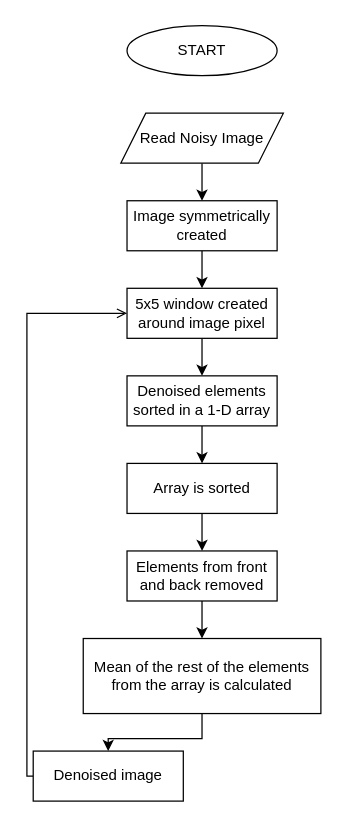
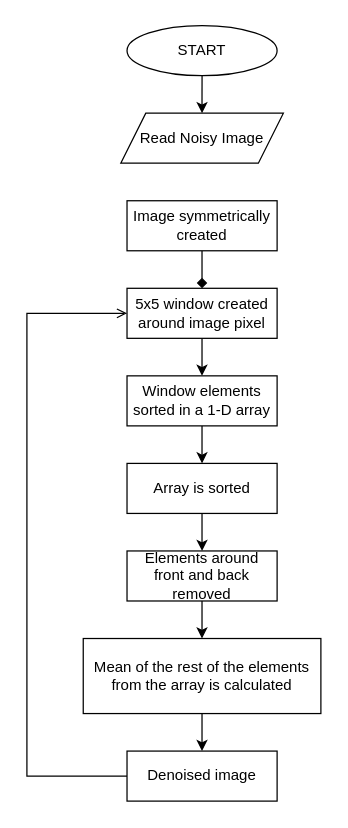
  <mxCell id="0" />
  <mxCell id="1" parent="0" />
+ <mxCell id="2" value="" style="edgeStyle=orthogonalEdgeStyle;rounded=0;orthogonalLoop=1;jettySize=auto;html=1;" edge="1" parent="1" source="3" target="5"><mxGeometry relative="1" as="geometry" /></mxCell>
  <mxCell id="3" value="START" style="ellipse;whiteSpace=wrap;html=1;" vertex="1" parent="1"><mxGeometry x="100.94" y="20" width="120" height="40" as="geometry" /></mxCell>
- <mxCell id="4" value="" style="edgeStyle=orthogonalEdgeStyle;rounded=0;orthogonalLoop=1;jettySize=auto;html=1;" edge="1" parent="1" source="5" target="7"><mxGeometry relative="1" as="geometry" /></mxCell>
  <mxCell id="5" value="Read Noisy Image" style="shape=parallelogram;perimeter=parallelogramPerimeter;whiteSpace=wrap;html=1;fixedSize=1;" vertex="1" parent="1"><mxGeometry x="95.94" y="90" width="130" height="40" as="geometry" /></mxCell>
- <mxCell id="6" value="" style="edgeStyle=orthogonalEdgeStyle;rounded=0;orthogonalLoop=1;jettySize=auto;html=1;" edge="1" parent="1" source="7" target="9"><mxGeometry relative="1" as="geometry" /></mxCell>
+ <mxCell id="6" value="" style="edgeStyle=orthogonalEdgeStyle;rounded=0;orthogonalLoop=1;jettySize=auto;html=1;endArrow=diamond;" edge="1" parent="1" source="7" target="9"><mxGeometry relative="1" as="geometry" /></mxCell>
  <mxCell id="7" value="Image symmetrically created" style="whiteSpace=wrap;html=1;" vertex="1" parent="1"><mxGeometry x="100.94" y="160" width="120" height="40" as="geometry" /></mxCell>
  <mxCell id="8" value="" style="edgeStyle=orthogonalEdgeStyle;rounded=0;orthogonalLoop=1;jettySize=auto;html=1;" edge="1" parent="1" source="9" target="11"><mxGeometry relative="1" as="geometry" /></mxCell>
  <mxCell id="9" value="5x5 window created around image pixel" style="whiteSpace=wrap;html=1;" vertex="1" parent="1"><mxGeometry x="100.94" y="230" width="120" height="40" as="geometry" /></mxCell>
  <mxCell id="10" value="" style="edgeStyle=orthogonalEdgeStyle;rounded=0;orthogonalLoop=1;jettySize=auto;html=1;" edge="1" parent="1" source="11" target="13"><mxGeometry relative="1" as="geometry" /></mxCell>
- <mxCell id="11" value="Denoised elements sorted in a 1-D array" style="whiteSpace=wrap;html=1;" vertex="1" parent="1"><mxGeometry x="100.94" y="300" width="120" height="40" as="geometry" /></mxCell>
+ <mxCell id="11" value="Window elements sorted in a 1-D array" style="whiteSpace=wrap;html=1;" vertex="1" parent="1"><mxGeometry x="100.94" y="300" width="120" height="40" as="geometry" /></mxCell>
  <mxCell id="12" value="" style="edgeStyle=orthogonalEdgeStyle;rounded=0;orthogonalLoop=1;jettySize=auto;html=1;" edge="1" parent="1" source="13" target="15"><mxGeometry relative="1" as="geometry" /></mxCell>
  <mxCell id="13" value="Array is sorted" style="whiteSpace=wrap;html=1;" vertex="1" parent="1"><mxGeometry x="100.94" y="370" width="120" height="40" as="geometry" /></mxCell>
  <mxCell id="14" value="" style="edgeStyle=orthogonalEdgeStyle;rounded=0;orthogonalLoop=1;jettySize=auto;html=1;" edge="1" parent="1" source="15" target="17"><mxGeometry relative="1" as="geometry" /></mxCell>
- <mxCell id="15" value="Elements from front and back removed" style="whiteSpace=wrap;html=1;" vertex="1" parent="1"><mxGeometry x="100.94" y="440" width="120" height="40" as="geometry" /></mxCell>
+ <mxCell id="15" value="Elements around front and back removed" style="whiteSpace=wrap;html=1;" vertex="1" parent="1"><mxGeometry x="100.94" y="440" width="120" height="40" as="geometry" /></mxCell>
  <mxCell id="16" value="" style="edgeStyle=orthogonalEdgeStyle;rounded=0;orthogonalLoop=1;jettySize=auto;html=1;" edge="1" parent="1" source="17" target="19"><mxGeometry relative="1" as="geometry" /></mxCell>
  <mxCell id="17" value="Mean of the rest of the elements from the array is calculated" style="whiteSpace=wrap;html=1;" vertex="1" parent="1"><mxGeometry x="65.94" y="510" width="190" height="60" as="geometry" /></mxCell>
  <mxCell id="18" style="edgeStyle=orthogonalEdgeStyle;rounded=0;orthogonalLoop=1;jettySize=auto;html=1;entryX=0;entryY=0.5;entryDx=0;entryDy=0;endArrow=open;" edge="1" parent="1" source="19" target="9"><mxGeometry relative="1" as="geometry"><Array as="points"><mxPoint x="20.94" y="620" /><mxPoint x="20.94" y="250" /></Array></mxGeometry></mxCell>
- <mxCell id="19" value="Denoised image" style="whiteSpace=wrap;html=1;" vertex="1" parent="1"><mxGeometry x="25.94" y="600" width="120" height="40" as="geometry" /></mxCell>
+ <mxCell id="19" value="Denoised image" style="whiteSpace=wrap;html=1;" vertex="1" parent="1"><mxGeometry x="100.94" y="600" width="120" height="40" as="geometry" /></mxCell>
